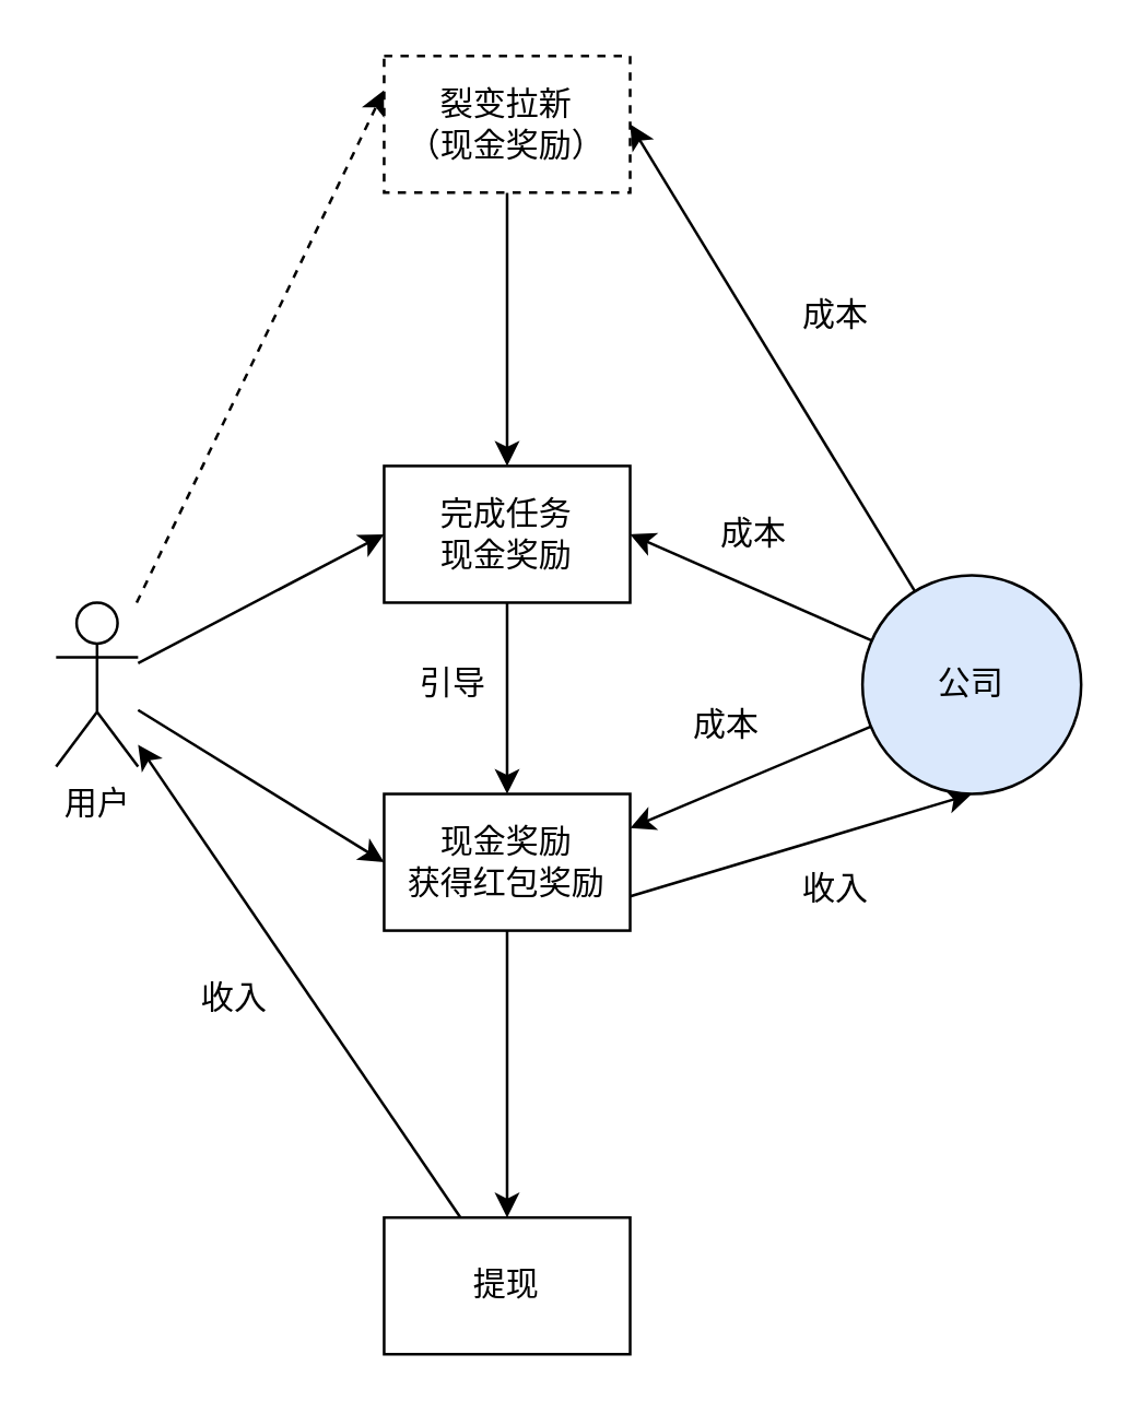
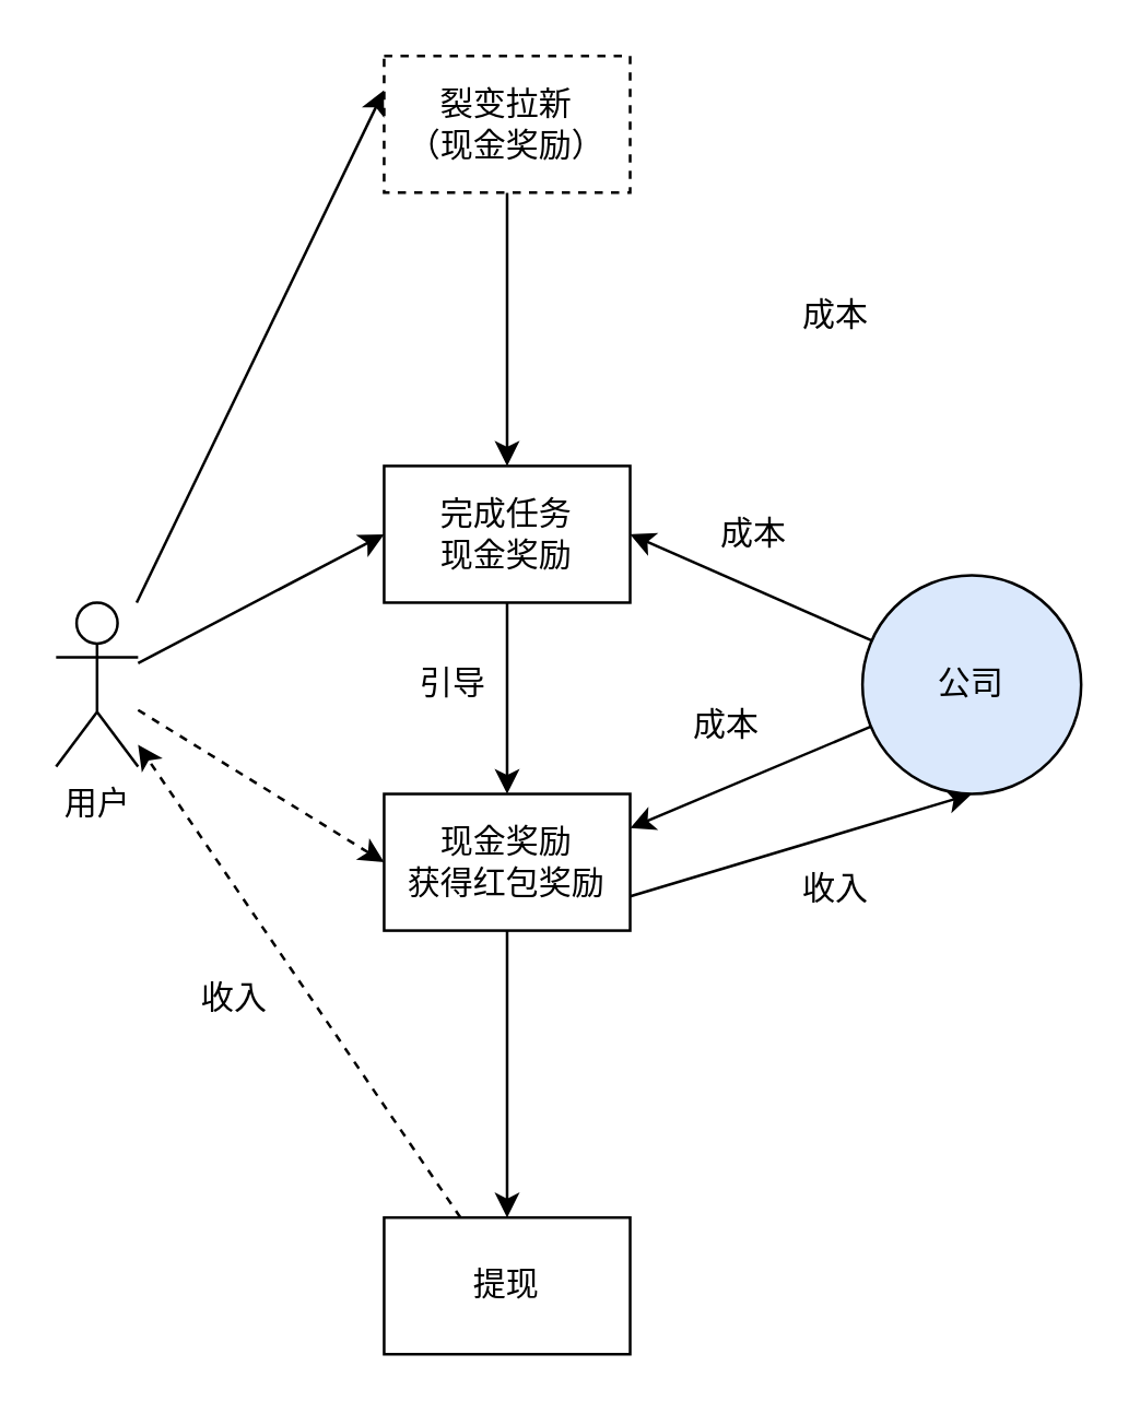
  <mxCell id="0" />
  <mxCell id="1" parent="0" />
- <mxCell id="2" style="edgeStyle=none;rounded=0;orthogonalLoop=1;jettySize=auto;html=1;entryX=0;entryY=0.25;entryDx=0;entryDy=0;dashed=1;" edge="1" parent="1" source="5" target="7"><mxGeometry relative="1" as="geometry" /></mxCell>
+ <mxCell id="2" style="edgeStyle=none;rounded=0;orthogonalLoop=1;jettySize=auto;html=1;entryX=0;entryY=0.25;entryDx=0;entryDy=0;" edge="1" parent="1" source="5" target="7"><mxGeometry relative="1" as="geometry" /></mxCell>
  <mxCell id="3" style="edgeStyle=none;rounded=0;orthogonalLoop=1;jettySize=auto;html=1;entryX=0;entryY=0.5;entryDx=0;entryDy=0;" edge="1" parent="1" source="5" target="9"><mxGeometry relative="1" as="geometry" /></mxCell>
- <mxCell id="4" style="edgeStyle=none;rounded=0;orthogonalLoop=1;jettySize=auto;html=1;entryX=0;entryY=0.5;entryDx=0;entryDy=0;" edge="1" parent="1" source="5" target="14"><mxGeometry relative="1" as="geometry" /></mxCell>
+ <mxCell id="4" style="edgeStyle=none;rounded=0;orthogonalLoop=1;jettySize=auto;html=1;entryX=0;entryY=0.5;entryDx=0;entryDy=0;dashed=1;" edge="1" parent="1" source="5" target="14"><mxGeometry relative="1" as="geometry" /></mxCell>
  <mxCell id="5" value="用户" style="shape=umlActor;verticalLabelPosition=bottom;verticalAlign=top;html=1;outlineConnect=0;" vertex="1" parent="1"><mxGeometry x="20" y="220" width="30" height="60" as="geometry" /></mxCell>
  <mxCell id="6" value="" style="edgeStyle=orthogonalEdgeStyle;rounded=0;orthogonalLoop=1;jettySize=auto;html=1;" edge="1" parent="1" source="7" target="9"><mxGeometry relative="1" as="geometry" /></mxCell>
  <mxCell id="7" value="裂变拉新&lt;br&gt;（现金奖励）" style="rounded=0;whiteSpace=wrap;html=1;dashed=1;" vertex="1" parent="1"><mxGeometry x="140" y="20" width="90" height="50" as="geometry" /></mxCell>
  <mxCell id="8" value="" style="edgeStyle=none;rounded=0;orthogonalLoop=1;jettySize=auto;html=1;" edge="1" parent="1" source="9" target="14"><mxGeometry relative="1" as="geometry" /></mxCell>
  <mxCell id="9" value="完成任务&lt;br&gt;现金奖励" style="rounded=0;whiteSpace=wrap;html=1;" vertex="1" parent="1"><mxGeometry x="140" y="170" width="90" height="50" as="geometry" /></mxCell>
- <mxCell id="10" style="edgeStyle=none;rounded=0;orthogonalLoop=1;jettySize=auto;html=1;" edge="1" parent="1" source="11" target="5"><mxGeometry relative="1" as="geometry"><mxPoint x="90" y="250" as="targetPoint" /></mxGeometry></mxCell>
+ <mxCell id="10" style="edgeStyle=none;rounded=0;orthogonalLoop=1;jettySize=auto;html=1;dashed=1;" edge="1" parent="1" source="11" target="5"><mxGeometry relative="1" as="geometry"><mxPoint x="90" y="250" as="targetPoint" /></mxGeometry></mxCell>
  <mxCell id="11" value="提现" style="rounded=0;whiteSpace=wrap;html=1;" vertex="1" parent="1"><mxGeometry x="140" y="445" width="90" height="50" as="geometry" /></mxCell>
  <mxCell id="12" style="edgeStyle=none;rounded=0;orthogonalLoop=1;jettySize=auto;html=1;entryX=0.5;entryY=1;entryDx=0;entryDy=0;exitX=1;exitY=0.75;exitDx=0;exitDy=0;" edge="1" parent="1" source="14" target="18"><mxGeometry relative="1" as="geometry" /></mxCell>
  <mxCell id="13" value="" style="edgeStyle=none;rounded=0;orthogonalLoop=1;jettySize=auto;html=1;" edge="1" parent="1" source="14" target="11"><mxGeometry relative="1" as="geometry" /></mxCell>
  <mxCell id="14" value="现金奖励&lt;br&gt;获得红包奖励" style="rounded=0;whiteSpace=wrap;html=1;" vertex="1" parent="1"><mxGeometry x="140" y="290" width="90" height="50" as="geometry" /></mxCell>
- <mxCell id="15" style="rounded=0;orthogonalLoop=1;jettySize=auto;html=1;entryX=1;entryY=0.5;entryDx=0;entryDy=0;" edge="1" parent="1" source="18" target="7"><mxGeometry relative="1" as="geometry" /></mxCell>
  <mxCell id="16" style="edgeStyle=none;rounded=0;orthogonalLoop=1;jettySize=auto;html=1;entryX=1;entryY=0.5;entryDx=0;entryDy=0;" edge="1" parent="1" source="18" target="9"><mxGeometry relative="1" as="geometry" /></mxCell>
  <mxCell id="17" style="edgeStyle=none;rounded=0;orthogonalLoop=1;jettySize=auto;html=1;entryX=1;entryY=0.25;entryDx=0;entryDy=0;" edge="1" parent="1" source="18" target="14"><mxGeometry relative="1" as="geometry" /></mxCell>
  <mxCell id="18" value="公司" style="ellipse;whiteSpace=wrap;html=1;aspect=fixed;fillColor=#dae8fc;" vertex="1" parent="1"><mxGeometry x="315" y="210" width="80" height="80" as="geometry" /></mxCell>
  <mxCell id="19" value="成本" style="text;html=1;align=center;verticalAlign=middle;resizable=0;points=[];autosize=1;strokeColor=none;fillColor=none;" vertex="1" parent="1"><mxGeometry x="280" y="100" width="50" height="30" as="geometry" /></mxCell>
  <mxCell id="20" value="成本" style="text;html=1;align=center;verticalAlign=middle;resizable=0;points=[];autosize=1;strokeColor=none;fillColor=none;" vertex="1" parent="1"><mxGeometry x="250" y="180" width="50" height="30" as="geometry" /></mxCell>
  <mxCell id="21" value="成本" style="text;html=1;align=center;verticalAlign=middle;resizable=0;points=[];autosize=1;strokeColor=none;fillColor=none;" vertex="1" parent="1"><mxGeometry x="240" y="250" width="50" height="30" as="geometry" /></mxCell>
  <mxCell id="22" value="收入" style="text;html=1;align=center;verticalAlign=middle;resizable=0;points=[];autosize=1;strokeColor=none;fillColor=none;" vertex="1" parent="1"><mxGeometry x="280" y="310" width="50" height="30" as="geometry" /></mxCell>
  <mxCell id="23" value="收入" style="text;html=1;align=center;verticalAlign=middle;resizable=0;points=[];autosize=1;strokeColor=none;fillColor=none;" vertex="1" parent="1"><mxGeometry x="60" y="350" width="50" height="30" as="geometry" /></mxCell>
  <mxCell id="24" value="引导" style="text;html=1;align=center;verticalAlign=middle;resizable=0;points=[];autosize=1;strokeColor=none;fillColor=none;" vertex="1" parent="1"><mxGeometry x="140" y="235" width="50" height="30" as="geometry" /></mxCell>
